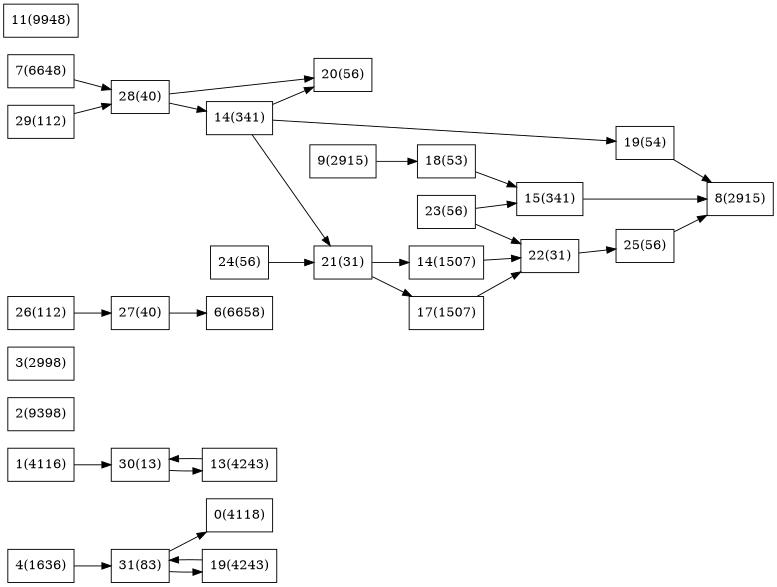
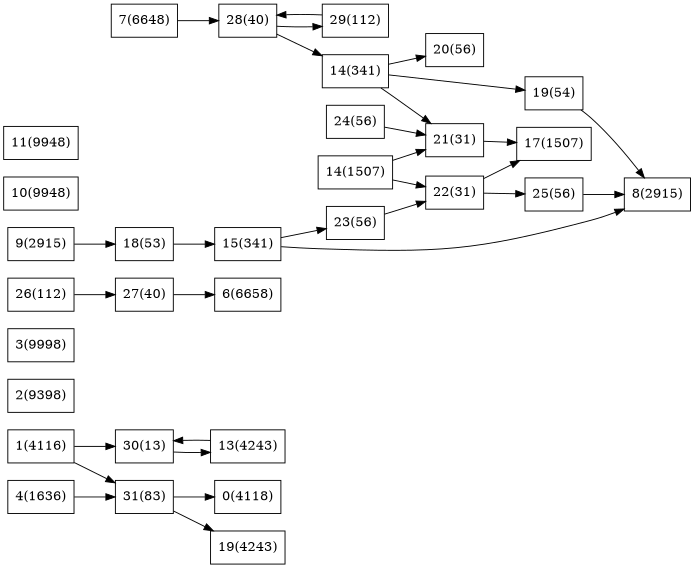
  digraph {
    fontname=Courier
    rankdir=LR
    node [shape=record]
    n1 [label="0(4118)"]
    n2 [label="1(4116)"]
    n3 [label="30(13)"]
    n4 [label="13(4243)"]
    n5 [label="2(9398)"]
-   n6 [label="3(2998)"]
+   n6 [label="3(9998)"]
    n7 [label="4(1636)"]
    n8 [label="31(83)"]
    n9 [label="19(4243)"]
    n10 [label="6(6658)"]
    n11 [label="7(6648)"]
    n12 [label="28(40)"]
    n13 [label="14(341)"]
    n14 [label="29(112)"]
    n15 [label="8(2915)"]
    n16 [label="9(2915)"]
    n17 [label="18(53)"]
    n18 [label="15(341)"]
    n19 [label="24(56)"]
    n20 [label="21(31)"]
+   n21 [label="10(9948)"]
    n22 [label="11(9948)"]
    n23 [label="19(54)"]
    n24 [label="20(56)"]
    n25 [label="27(40)"]
    n26 [label="14(1507)"]
    n27 [label="22(31)"]
    n28 [label="25(56)"]
    n29 [label="17(1507)"]
    n30 [label="23(56)"]
    n31 [label="26(112)"]
    n2 -> n3
    n3 -> n4
    n4 -> n3
    n7 -> n8
    n8 -> n1
    n8 -> n9
-   n9 -> n8
+   n2 -> n8
    n11 -> n12
    n12 -> n13
-   n12 -> n24
+   n12 -> n14
    n13 -> n20
    n13 -> n23
    n13 -> n24
    n14 -> n12
    n16 -> n17
    n17 -> n18
    n18 -> n15
    n19 -> n20
-   n20 -> n26
+   n26 -> n20
    n20 -> n29
    n23 -> n15
    n25 -> n10
    n26 -> n27
    n27 -> n28
    n28 -> n15
-   n29 -> n27
-   n30 -> n18
+   n27 -> n29
+   n18 -> n30
    n30 -> n27
    n31 -> n25
  }
